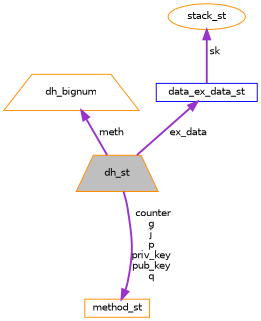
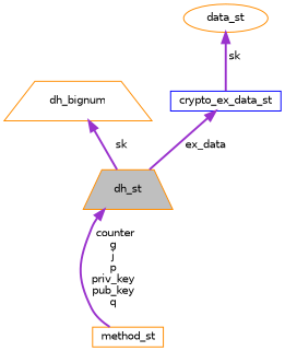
  digraph {
    node [color=darkorange fillcolor=white fontname=Helvetica fontsize=10 shape=trapezium style=filled]
    edge [color=darkorchid3 dir=back fontname=Helvetica fontsize=10 labelfontname=Helvetica labelfontsize=10 style=bold]
    n1 [fillcolor=grey75 fontcolor=black height=0.2 label=dh_st width=0.4]
    n2 [height=0.2 label=dh_bignum width=0.4]
    n3 [height=0.2 label=method_st shape=box width=0.4]
-   n4 [color=blue height=0.2 label=data_ex_data_st shape=box width=0.4]
-   n5 [height=0.2 label=stack_st shape=ellipse width=0.4]
-   n2 -> n1 [label=" meth"]
-   n3 -> n1 [label=" counter\ng\nj\np\npriv_key\npub_key\nq"]
+   n4 [color=blue height=0.2 label=crypto_ex_data_st shape=box width=0.4]
+   n5 [height=0.2 label=data_st shape=ellipse width=0.4]
+   n2 -> n1 [label=" sk"]
+   n1 -> n3 [label=" counter\ng\nj\np\npriv_key\npub_key\nq"]
    n4 -> n1 [label=" ex_data"]
    n5 -> n4 [label=" sk"]
  }
